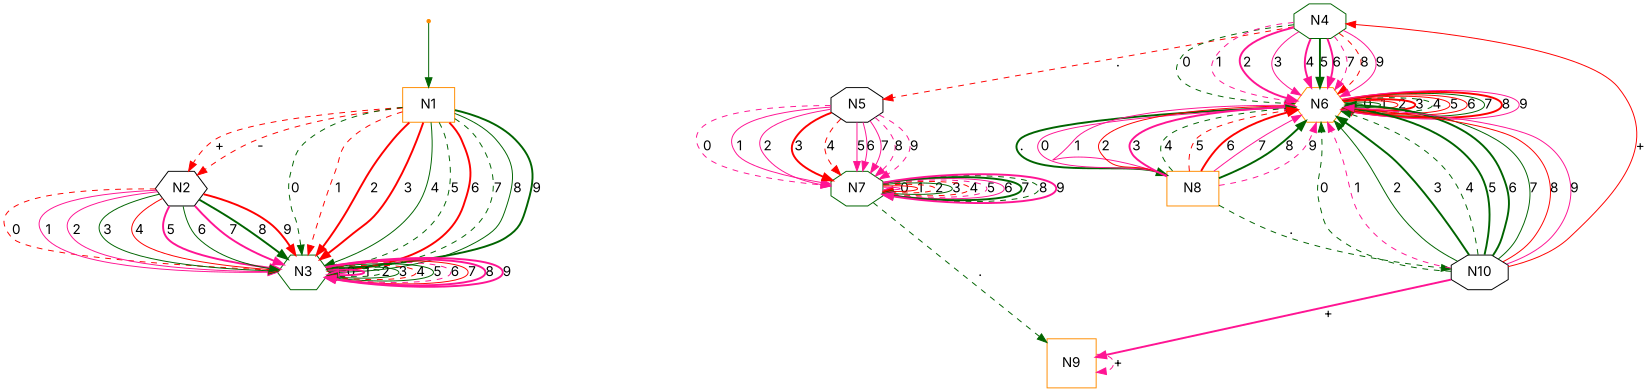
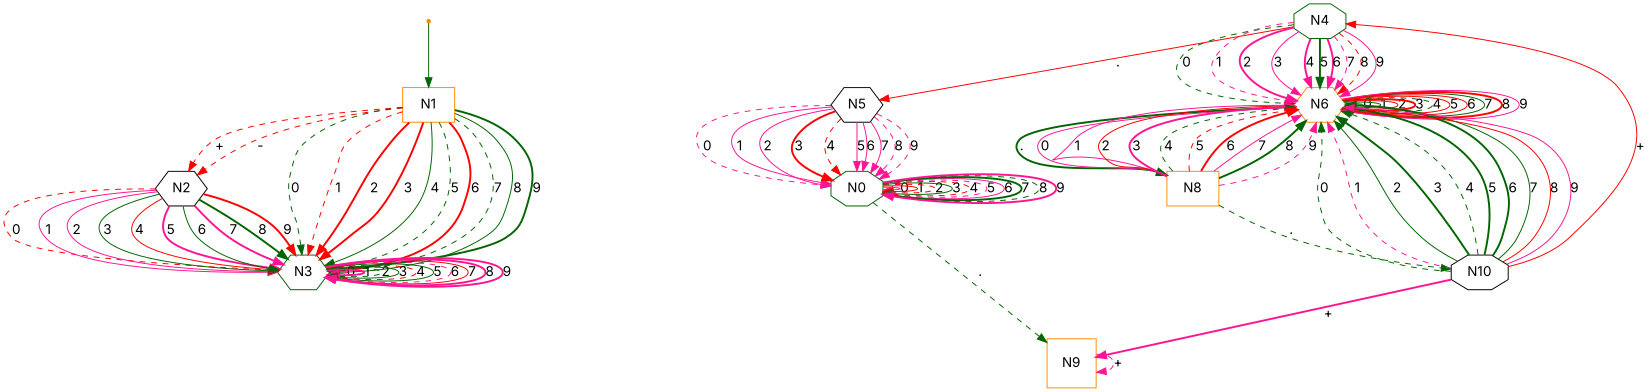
  digraph {
    fontname=Inter
    node [color=darkorange fontname=Inter shape=octagon]
    edge [color=deeppink fontname=Inter style=solid]
    N1 [height=0.5 shape=box width=0.75]
    N2 [color=black height=0.5 shape=hexagon width=0.75]
    N3 [color=darkgreen height=0.5 shape=hexagon width=0.75]
    N4 [color=darkgreen height=0.5 width=0.75]
-   N5 [color=black height=0.5 width=0.75]
+   N5 [color=black height=0.5 shape=hexagon width=0.75]
    N6 [height=0.5 shape=hexagon width=0.75]
-   N7 [color=darkgreen height=0.5 width=0.75]
+   N7 [color=darkgreen height=0.5 width=0.75 label=N0]
    N8 [height=0.5 shape=box width=0.75]
    N9 [height=0.71175 shape=box width=0.71175]
    N10 [color=black height=0.5 width=0.75]
    initial [height=0.05 shape=point width=0.05]
    N1 -> N2 [color=red label="+" style=dashed]
    N1 -> N2 [color=red label="-" style=dashed]
    N1 -> N3 [color=darkgreen label=0 style=dashed]
    N1 -> N3 [color=red label=1 style=dashed]
    N1 -> N3 [color=red label=2 style=bold]
    N1 -> N3 [color=red label=3 style=bold]
    N1 -> N3 [color=darkgreen label=4]
    N1 -> N3 [color=darkgreen label=5 style=dashed]
    N1 -> N3 [color=red label=6 style=bold]
    N1 -> N3 [color=darkgreen label=7 style=dashed]
    N1 -> N3 [color=darkgreen label=8]
    N1 -> N3 [color=darkgreen label=9 style=bold]
    N2 -> N3 [color=red label=0 style=dashed]
    N2 -> N3 [label=1]
    N2 -> N3 [label=2]
    N2 -> N3 [color=darkgreen label=3]
    N2 -> N3 [color=red label=4]
    N2 -> N3 [label=5 style=bold]
    N2 -> N3 [color=darkgreen label=6]
    N2 -> N3 [label=7 style=bold]
    N2 -> N3 [color=darkgreen label=8 style=bold]
    N2 -> N3 [color=red label=9 style=bold]
    N3 -> N3 [label=0]
    N3 -> N3 [label=1 style=bold]
    N3 -> N3 [color=darkgreen label=2 style=dashed]
    N3 -> N3 [color=darkgreen label=3]
    N3 -> N3 [color=red label=4 style=dashed]
    N3 -> N3 [color=darkgreen label=5]
    N3 -> N3 [label=6 style=dashed]
    N3 -> N3 [color=red label=7]
    N3 -> N3 [label=8 style=bold]
    N3 -> N3 [label=9 style=bold]
-   N4 -> N5 [color=red label="." style=dashed]
+   N4 -> N5 [color=red label="."]
    N4 -> N6 [color=darkgreen label=0 style=dashed]
    N4 -> N6 [label=1 style=dashed]
    N4 -> N6 [label=2 style=bold]
    N4 -> N6 [label=3]
    N4 -> N6 [label=4 style=bold]
    N4 -> N6 [color=darkgreen label=5 style=bold]
    N4 -> N6 [label=6 style=bold]
    N4 -> N6 [label=7 style=dashed]
    N4 -> N6 [color=red label=8 style=dashed]
    N4 -> N6 [label=9]
    N5 -> N7 [label=0 style=dashed]
    N5 -> N7 [label=1]
    N5 -> N7 [label=2]
    N5 -> N7 [color=red label=3 style=bold]
    N5 -> N7 [color=red label=4 style=dashed]
    N5 -> N7 [label=5]
    N5 -> N7 [label=6]
    N5 -> N7 [label=7]
    N5 -> N7 [label=8 style=dashed]
    N5 -> N7 [label=9 style=dashed]
    N6 -> N6 [color=darkgreen label=0 style=dashed]
    N6 -> N6 [color=darkgreen label=1]
    N6 -> N6 [color=red label=2]
    N6 -> N6 [color=red label=3 style=bold]
    N6 -> N6 [color=darkgreen label=4 style=dashed]
    N6 -> N6 [color=red label=5]
    N6 -> N6 [color=red label=6]
    N6 -> N6 [color=darkgreen label=7]
    N6 -> N6 [color=red label=8 style=bold]
    N6 -> N6 [label=9]
    N6 -> N8 [color=darkgreen label="." style=bold]
    N7 -> N7 [label=0]
    N7 -> N7 [color=red label=1]
    N7 -> N7 [color=red label=2 style=dashed]
    N7 -> N7 [color=darkgreen label=3]
    N7 -> N7 [color=red label=4 style=dashed]
    N7 -> N7 [label=5 style=dashed]
    N7 -> N7 [label=6]
    N7 -> N7 [color=darkgreen label=7 style=bold]
    N7 -> N7 [color=darkgreen label=8 style=dashed]
    N7 -> N7 [label=9 style=bold]
    N7 -> N9 [color=darkgreen label="." style=dashed]
    N8 -> N6 [label=0]
    N8 -> N6 [label=1]
    N8 -> N6 [color=red label=2]
    N8 -> N6 [label=3 style=bold]
    N8 -> N6 [color=darkgreen label=4 style=dashed]
    N8 -> N6 [color=red label=5 style=dashed]
    N8 -> N6 [color=red label=6 style=bold]
    N8 -> N6 [label=7]
    N8 -> N6 [color=darkgreen label=8 style=bold]
    N8 -> N6 [label=9 style=dashed]
    N8 -> N10 [color=darkgreen label="." style=dashed]
    N9 -> N9 [label="+" style=dashed]
    N10 -> N4 [color=red label="+"]
    N10 -> N6 [color=darkgreen label=0 style=dashed]
    N10 -> N6 [label=1 style=dashed]
    N10 -> N6 [color=darkgreen label=2]
    N10 -> N6 [color=darkgreen label=3 style=bold]
    N10 -> N6 [color=darkgreen label=4 style=dashed]
    N10 -> N6 [color=darkgreen label=5 style=bold]
    N10 -> N6 [color=darkgreen label=6 style=bold]
    N10 -> N6 [color=darkgreen label=7]
    N10 -> N6 [color=red label=8]
    N10 -> N6 [label=9]
    N10 -> N9 [label="+" style=bold]
    initial -> N1 [color=darkgreen]
  }
